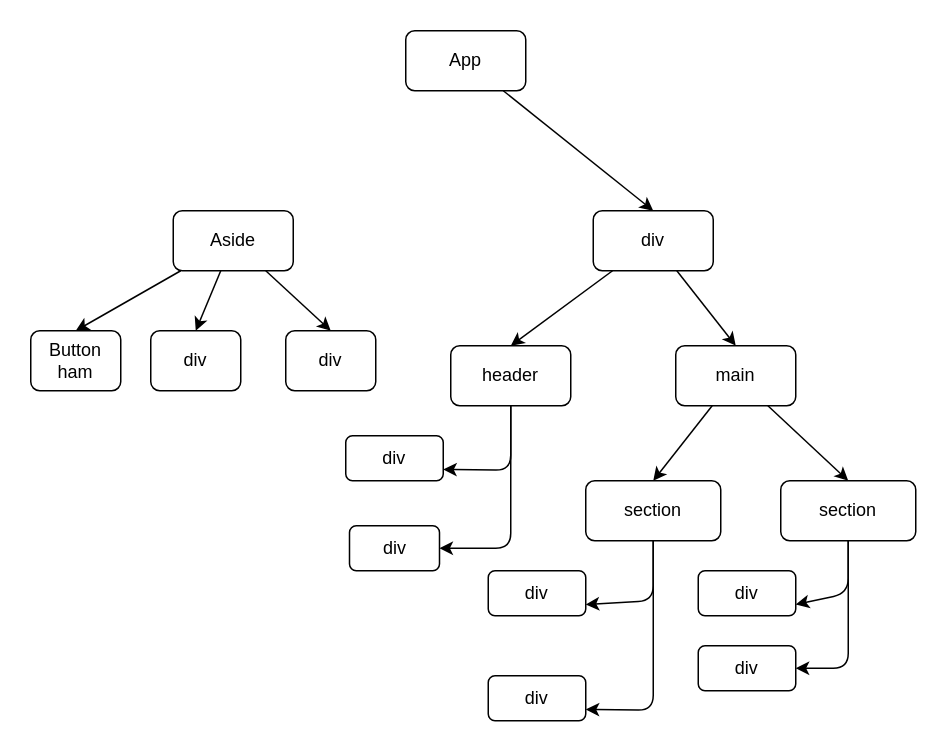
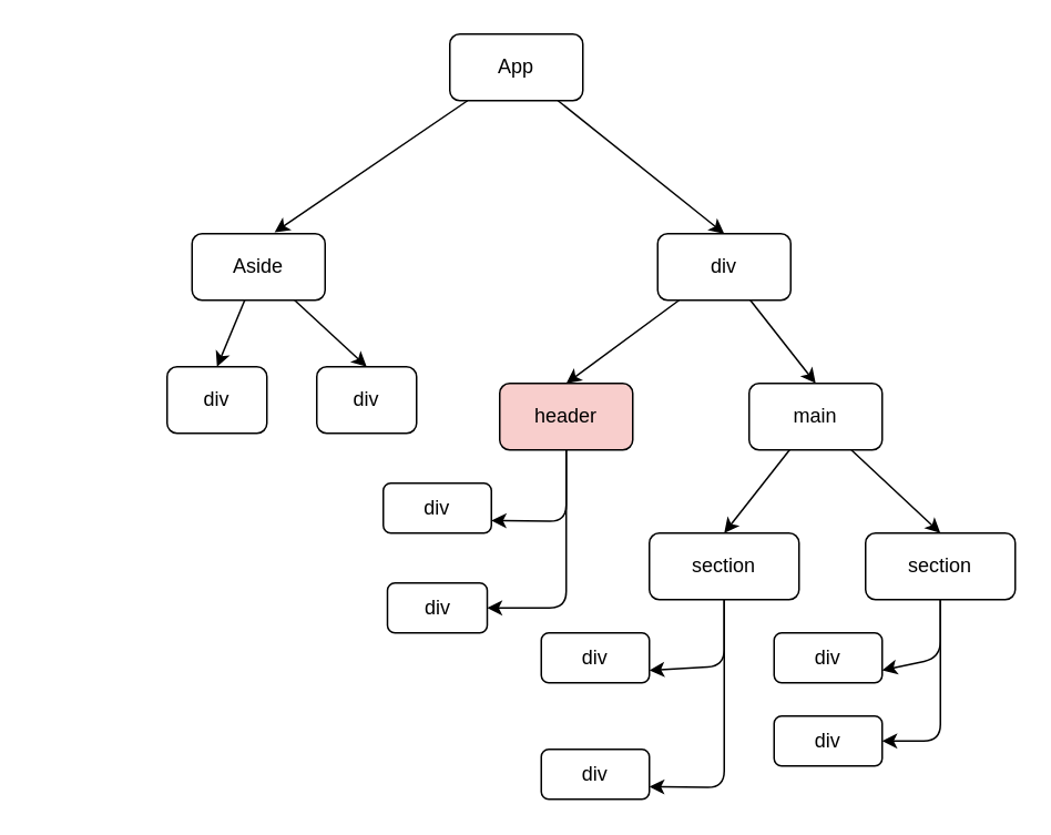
  <mxCell id="0" />
  <mxCell id="1" parent="0" />
+ <mxCell id="2" style="edgeStyle=none;html=1;entryX=0.62;entryY=-0.02;entryDx=0;entryDy=0;entryPerimeter=0;" edge="1" parent="1" source="4" target="8"><mxGeometry relative="1" as="geometry" /></mxCell>
  <mxCell id="3" style="edgeStyle=none;html=1;entryX=0.5;entryY=0;entryDx=0;entryDy=0;" edge="1" parent="1" source="4" target="11"><mxGeometry relative="1" as="geometry" /></mxCell>
  <mxCell id="4" value="App" style="rounded=1;whiteSpace=wrap;html=1;" vertex="1" parent="1"><mxGeometry x="270" y="20" width="80" height="40" as="geometry" /></mxCell>
- <mxCell id="5" style="edgeStyle=none;html=1;entryX=0.5;entryY=0;entryDx=0;entryDy=0;" edge="1" parent="1" source="8" target="12"><mxGeometry relative="1" as="geometry" /></mxCell>
  <mxCell id="6" style="edgeStyle=none;html=1;" edge="1" parent="1" source="8"><mxGeometry relative="1" as="geometry"><mxPoint x="220" y="220" as="targetPoint" /></mxGeometry></mxCell>
  <mxCell id="7" style="edgeStyle=none;html=1;entryX=0.5;entryY=0;entryDx=0;entryDy=0;" edge="1" parent="1" source="8" target="14"><mxGeometry relative="1" as="geometry" /></mxCell>
  <mxCell id="8" value="Aside" style="whiteSpace=wrap;html=1;rounded=1;" vertex="1" parent="1"><mxGeometry x="115" y="140" width="80" height="40" as="geometry" /></mxCell>
  <mxCell id="9" style="edgeStyle=none;html=1;entryX=0.5;entryY=0;entryDx=0;entryDy=0;" edge="1" parent="1" source="11" target="20"><mxGeometry relative="1" as="geometry" /></mxCell>
  <mxCell id="10" style="edgeStyle=none;html=1;entryX=0.5;entryY=0;entryDx=0;entryDy=0;" edge="1" parent="1" source="11" target="17"><mxGeometry relative="1" as="geometry" /></mxCell>
  <mxCell id="11" value="div" style="whiteSpace=wrap;html=1;rounded=1;" vertex="1" parent="1"><mxGeometry x="395" y="140" width="80" height="40" as="geometry" /></mxCell>
- <mxCell id="12" value="Button ham" style="whiteSpace=wrap;html=1;rounded=1;" vertex="1" parent="1"><mxGeometry x="20" y="220" width="60" height="40" as="geometry" /></mxCell>
  <mxCell id="13" value="div&lt;br&gt;" style="whiteSpace=wrap;html=1;rounded=1;" vertex="1" parent="1"><mxGeometry x="190" y="220" width="60" height="40" as="geometry" /></mxCell>
  <mxCell id="14" value="div" style="whiteSpace=wrap;html=1;rounded=1;" vertex="1" parent="1"><mxGeometry x="100" y="220" width="60" height="40" as="geometry" /></mxCell>
  <mxCell id="15" style="edgeStyle=none;html=1;entryX=0.5;entryY=0;entryDx=0;entryDy=0;" edge="1" parent="1" source="17" target="25"><mxGeometry relative="1" as="geometry" /></mxCell>
  <mxCell id="16" style="edgeStyle=none;html=1;entryX=0.5;entryY=0;entryDx=0;entryDy=0;" edge="1" parent="1" source="17" target="28"><mxGeometry relative="1" as="geometry" /></mxCell>
  <mxCell id="17" value="main" style="whiteSpace=wrap;html=1;rounded=1;" vertex="1" parent="1"><mxGeometry x="450" y="230" width="80" height="40" as="geometry" /></mxCell>
  <mxCell id="18" style="edgeStyle=none;html=1;entryX=1;entryY=0.5;entryDx=0;entryDy=0;" edge="1" parent="1" source="20" target="22"><mxGeometry relative="1" as="geometry"><Array as="points"><mxPoint x="340" y="365" /></Array></mxGeometry></mxCell>
  <mxCell id="19" style="edgeStyle=none;html=1;entryX=1;entryY=0.75;entryDx=0;entryDy=0;" edge="1" parent="1" source="20" target="21"><mxGeometry relative="1" as="geometry"><Array as="points"><mxPoint x="340" y="313" /></Array></mxGeometry></mxCell>
- <mxCell id="20" value="header" style="whiteSpace=wrap;html=1;rounded=1;" vertex="1" parent="1"><mxGeometry x="300" y="230" width="80" height="40" as="geometry" /></mxCell>
+ <mxCell id="20" value="header" style="whiteSpace=wrap;html=1;rounded=1;fillColor=#f8cecc;" vertex="1" parent="1"><mxGeometry x="300" y="230" width="80" height="40" as="geometry" /></mxCell>
  <mxCell id="21" value="div" style="whiteSpace=wrap;html=1;rounded=1;" vertex="1" parent="1"><mxGeometry x="230" y="290" width="65" height="30" as="geometry" /></mxCell>
  <mxCell id="22" value="div" style="whiteSpace=wrap;html=1;rounded=1;" vertex="1" parent="1"><mxGeometry x="232.5" y="350" width="60" height="30" as="geometry" /></mxCell>
  <mxCell id="23" style="edgeStyle=none;html=1;entryX=1;entryY=0.75;entryDx=0;entryDy=0;" edge="1" parent="1" source="25" target="29"><mxGeometry relative="1" as="geometry"><mxPoint x="435" y="500" as="targetPoint" /><Array as="points"><mxPoint x="435" y="473" /></Array></mxGeometry></mxCell>
  <mxCell id="24" style="edgeStyle=none;html=1;entryX=1;entryY=0.75;entryDx=0;entryDy=0;" edge="1" parent="1" source="25" target="30"><mxGeometry relative="1" as="geometry"><Array as="points"><mxPoint x="435" y="400" /></Array></mxGeometry></mxCell>
  <mxCell id="25" value="section" style="whiteSpace=wrap;html=1;rounded=1;" vertex="1" parent="1"><mxGeometry x="390" y="320" width="90" height="40" as="geometry" /></mxCell>
  <mxCell id="26" style="edgeStyle=none;html=1;entryX=1;entryY=0.5;entryDx=0;entryDy=0;" edge="1" parent="1" source="28" target="32"><mxGeometry relative="1" as="geometry"><mxPoint x="565" y="510" as="targetPoint" /><Array as="points"><mxPoint x="565" y="445" /></Array></mxGeometry></mxCell>
  <mxCell id="27" style="edgeStyle=none;html=1;entryX=1;entryY=0.75;entryDx=0;entryDy=0;" edge="1" parent="1" source="28" target="31"><mxGeometry relative="1" as="geometry"><Array as="points"><mxPoint x="565" y="395" /></Array></mxGeometry></mxCell>
  <mxCell id="28" value="section" style="whiteSpace=wrap;html=1;rounded=1;" vertex="1" parent="1"><mxGeometry x="520" y="320" width="90" height="40" as="geometry" /></mxCell>
  <mxCell id="29" value="div" style="whiteSpace=wrap;html=1;rounded=1;" vertex="1" parent="1"><mxGeometry x="325" y="450" width="65" height="30" as="geometry" /></mxCell>
  <mxCell id="30" value="div" style="whiteSpace=wrap;html=1;rounded=1;" vertex="1" parent="1"><mxGeometry x="325" y="380" width="65" height="30" as="geometry" /></mxCell>
  <mxCell id="31" value="div" style="whiteSpace=wrap;html=1;rounded=1;" vertex="1" parent="1"><mxGeometry x="465" y="380" width="65" height="30" as="geometry" /></mxCell>
  <mxCell id="32" value="div" style="whiteSpace=wrap;html=1;rounded=1;" vertex="1" parent="1"><mxGeometry x="465" y="430" width="65" height="30" as="geometry" /></mxCell>
